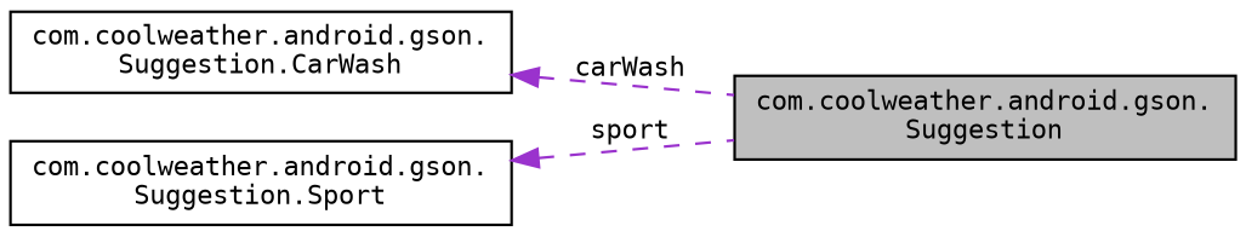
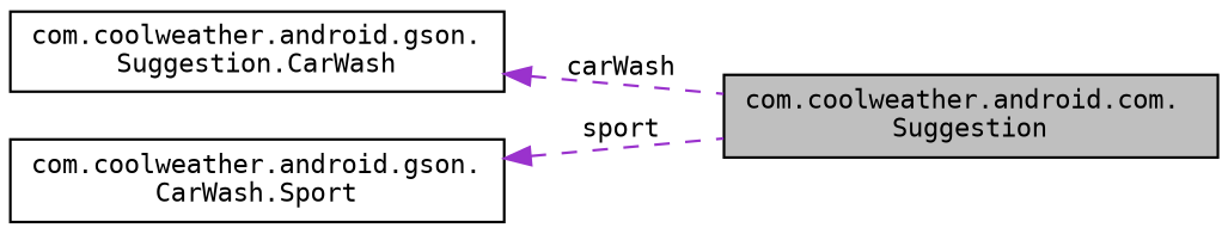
  digraph {
    fontname="DejaVu Sans Mono"
    rankdir=LR
    node [color=black fillcolor=white fontname="DejaVu Sans Mono" fontsize=10 shape=record style=filled]
    edge [color=darkorchid3 dir=back fontname="DejaVu Sans Mono" fontsize=10 labelfontname=Helvetica labelfontsize=10 style=dashed]
-   n1 [fillcolor=grey75 fontcolor=black height=0.2 label="com.coolweather.android.gson.\lSuggestion" width=0.4]
+   n1 [fillcolor=grey75 fontcolor=black height=0.2 label="com.coolweather.android.com.\lSuggestion" width=0.4]
    n2 [height=0.2 label="com.coolweather.android.gson.\lSuggestion.CarWash" width=0.4]
-   n3 [height=0.2 label="com.coolweather.android.gson.\lSuggestion.Sport" width=0.4]
+   n3 [height=0.2 label="com.coolweather.android.gson.\lCarWash.Sport" width=0.4]
    n2 -> n1 [label=" carWash"]
    n3 -> n1 [label=" sport"]
  }
